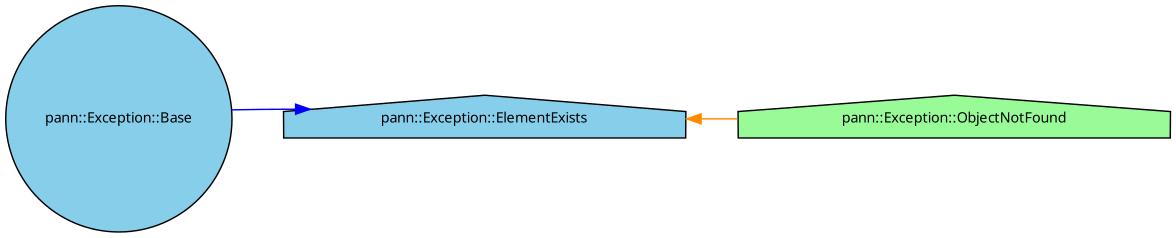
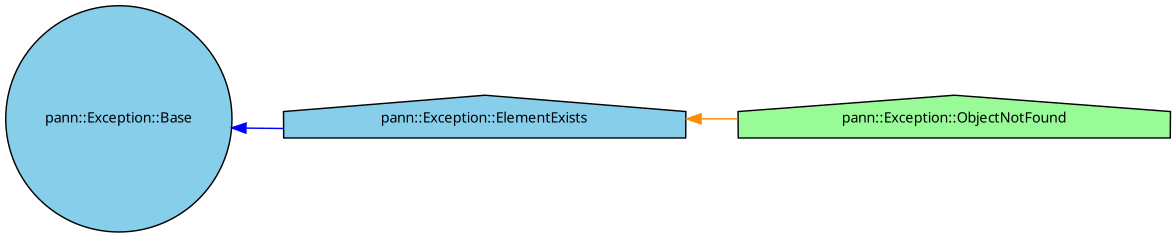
  digraph {
    fontname="Noto Sans"
    rankdir=LR
    node [color=black fillcolor=skyblue fontname="Noto Sans" fontsize=10 shape=house style=filled]
    edge [dir=back fontname="Noto Sans" fontsize=10 labelfontname=FreeSans labelfontsize=10 style=solid]
    n1 [fontcolor=black height=0.2 label="pann::Exception::Base" shape=circle width=0.4]
    n2 [height=0.2 label="pann::Exception::ElementExists" width=0.4]
    n3 [fillcolor=palegreen height=0.2 label="pann::Exception::ObjectNotFound" width=0.4]
-   n2 -> n1 [color=blue]
+   n1 -> n2 [color=blue]
    n2 -> n3 [color=darkorange]
  }
